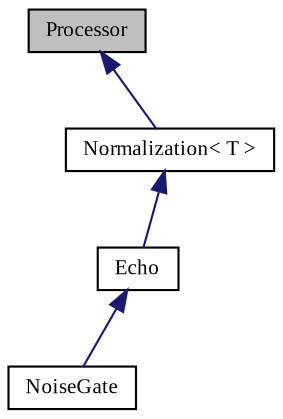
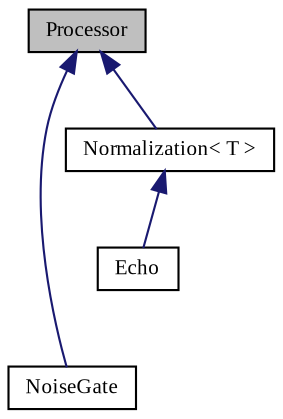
  digraph {
    fontname="Liberation Serif"
    node [color=black fillcolor=white fontname="Liberation Serif" fontsize=10 shape=record style=filled]
    edge [color=midnightblue dir=back fontname="Liberation Serif" fontsize=10 labelfontname=Helvetica labelfontsize=10 style=solid]
    n1 [fillcolor=grey75 fontcolor=black height=0.2 label=Processor width=0.4]
    n2 [height=0.2 label=NoiseGate width=0.4]
    n3 [height=0.2 label="Normalization\< T \>" width=0.4]
    n4 [height=0.2 label=Echo width=0.4]
-   n4 -> n2
+   n1 -> n2
    n1 -> n3
    n3 -> n4
  }
